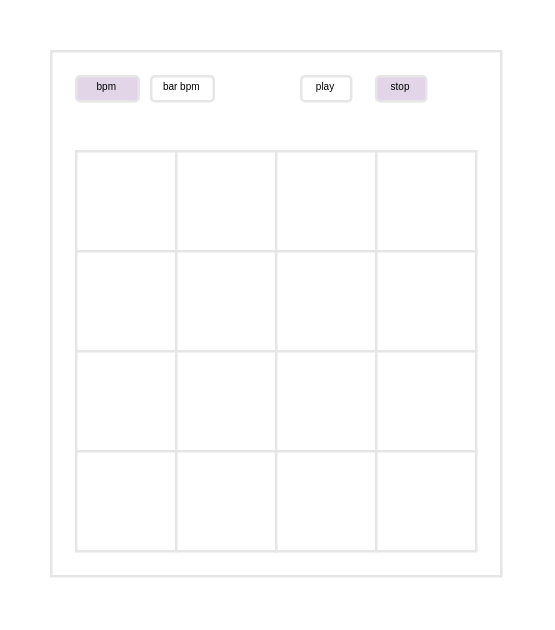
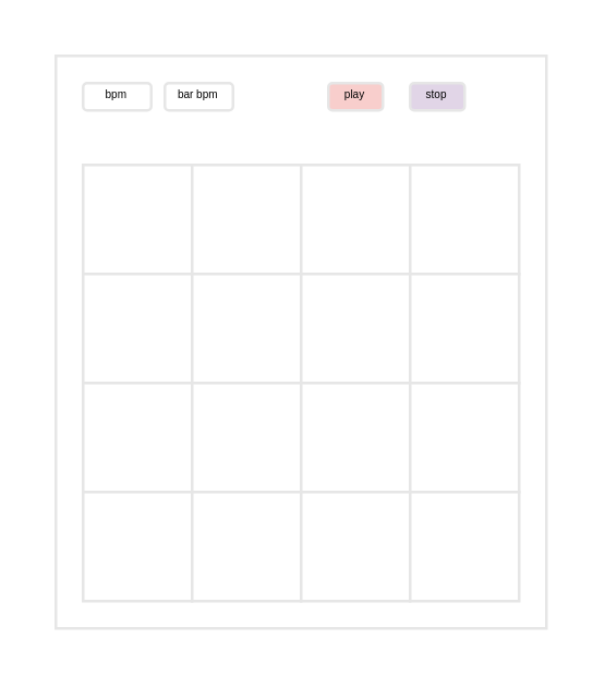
  <mxCell id="0" />
  <mxCell id="1" parent="0" />
  <mxCell id="2" value="" style="rounded=0;whiteSpace=wrap;html=1;strokeWidth=1;strokeColor=#E6E6E6;" vertex="1" parent="1"><mxGeometry x="20" y="20" width="180" height="210" as="geometry" /></mxCell>
- <mxCell id="3" value="play" style="rounded=1;whiteSpace=wrap;html=1;strokeColor=#E6E6E6;strokeWidth=1;fontSize=4;" vertex="1" parent="1"><mxGeometry x="120" y="30" width="20" height="10" as="geometry" /></mxCell>
- <mxCell id="4" value="bpm" style="rounded=1;whiteSpace=wrap;html=1;strokeColor=#E6E6E6;strokeWidth=1;fontSize=4;fillColor=#e1d5e7;" vertex="1" parent="1"><mxGeometry x="30" y="30" width="25" height="10" as="geometry" /></mxCell>
+ <mxCell id="3" value="play" style="rounded=1;whiteSpace=wrap;html=1;strokeColor=#E6E6E6;strokeWidth=1;fontSize=4;fillColor=#f8cecc;" vertex="1" parent="1"><mxGeometry x="120" y="30" width="20" height="10" as="geometry" /></mxCell>
+ <mxCell id="4" value="bpm" style="rounded=1;whiteSpace=wrap;html=1;strokeColor=#E6E6E6;strokeWidth=1;fontSize=4;" vertex="1" parent="1"><mxGeometry x="30" y="30" width="25" height="10" as="geometry" /></mxCell>
  <mxCell id="5" value="bar bpm" style="rounded=1;whiteSpace=wrap;html=1;strokeColor=#E6E6E6;strokeWidth=1;fontSize=4;" vertex="1" parent="1"><mxGeometry x="60" y="30" width="25" height="10" as="geometry" /></mxCell>
  <mxCell id="6" value="stop" style="rounded=1;whiteSpace=wrap;html=1;strokeColor=#E6E6E6;strokeWidth=1;fontSize=4;fillColor=#e1d5e7;" vertex="1" parent="1"><mxGeometry x="150" y="30" width="20" height="10" as="geometry" /></mxCell>
  <mxCell id="7" value="" style="rounded=0;whiteSpace=wrap;html=1;strokeWidth=1;strokeColor=#E6E6E6;" vertex="1" parent="1"><mxGeometry x="30" y="60" width="40" height="40" as="geometry" /></mxCell>
  <mxCell id="8" value="" style="rounded=0;whiteSpace=wrap;html=1;strokeWidth=1;strokeColor=#E6E6E6;" vertex="1" parent="1"><mxGeometry x="70" y="60" width="40" height="40" as="geometry" /></mxCell>
  <mxCell id="9" value="" style="rounded=0;whiteSpace=wrap;html=1;strokeWidth=1;strokeColor=#E6E6E6;" vertex="1" parent="1"><mxGeometry x="110" y="60" width="40" height="40" as="geometry" /></mxCell>
  <mxCell id="10" value="" style="rounded=0;whiteSpace=wrap;html=1;strokeWidth=1;strokeColor=#E6E6E6;" vertex="1" parent="1"><mxGeometry x="150" y="60" width="40" height="40" as="geometry" /></mxCell>
  <mxCell id="11" value="" style="rounded=0;whiteSpace=wrap;html=1;strokeWidth=1;strokeColor=#E6E6E6;" vertex="1" parent="1"><mxGeometry x="30" y="100" width="40" height="40" as="geometry" /></mxCell>
  <mxCell id="12" value="" style="rounded=0;whiteSpace=wrap;html=1;strokeWidth=1;strokeColor=#E6E6E6;" vertex="1" parent="1"><mxGeometry x="70" y="100" width="40" height="40" as="geometry" /></mxCell>
  <mxCell id="13" value="" style="rounded=0;whiteSpace=wrap;html=1;strokeWidth=1;strokeColor=#E6E6E6;" vertex="1" parent="1"><mxGeometry x="110" y="100" width="40" height="40" as="geometry" /></mxCell>
  <mxCell id="14" value="" style="rounded=0;whiteSpace=wrap;html=1;strokeWidth=1;strokeColor=#E6E6E6;" vertex="1" parent="1"><mxGeometry x="150" y="100" width="40" height="40" as="geometry" /></mxCell>
  <mxCell id="15" value="" style="rounded=0;whiteSpace=wrap;html=1;strokeWidth=1;strokeColor=#E6E6E6;" vertex="1" parent="1"><mxGeometry x="30" y="140" width="40" height="40" as="geometry" /></mxCell>
  <mxCell id="16" value="" style="rounded=0;whiteSpace=wrap;html=1;strokeWidth=1;strokeColor=#E6E6E6;" vertex="1" parent="1"><mxGeometry x="70" y="140" width="40" height="40" as="geometry" /></mxCell>
  <mxCell id="17" value="" style="rounded=0;whiteSpace=wrap;html=1;strokeWidth=1;strokeColor=#E6E6E6;" vertex="1" parent="1"><mxGeometry x="110" y="140" width="40" height="40" as="geometry" /></mxCell>
  <mxCell id="18" value="" style="rounded=0;whiteSpace=wrap;html=1;strokeWidth=1;strokeColor=#E6E6E6;" vertex="1" parent="1"><mxGeometry x="150" y="140" width="40" height="40" as="geometry" /></mxCell>
  <mxCell id="19" value="" style="rounded=0;whiteSpace=wrap;html=1;strokeWidth=1;strokeColor=#E6E6E6;" vertex="1" parent="1"><mxGeometry x="30" y="180" width="40" height="40" as="geometry" /></mxCell>
  <mxCell id="20" value="" style="rounded=0;whiteSpace=wrap;html=1;strokeWidth=1;strokeColor=#E6E6E6;" vertex="1" parent="1"><mxGeometry x="70" y="180" width="40" height="40" as="geometry" /></mxCell>
  <mxCell id="21" value="" style="rounded=0;whiteSpace=wrap;html=1;strokeWidth=1;strokeColor=#E6E6E6;" vertex="1" parent="1"><mxGeometry x="110" y="180" width="40" height="40" as="geometry" /></mxCell>
  <mxCell id="22" value="" style="rounded=0;whiteSpace=wrap;html=1;strokeWidth=1;strokeColor=#E6E6E6;" vertex="1" parent="1"><mxGeometry x="150" y="180" width="40" height="40" as="geometry" /></mxCell>
